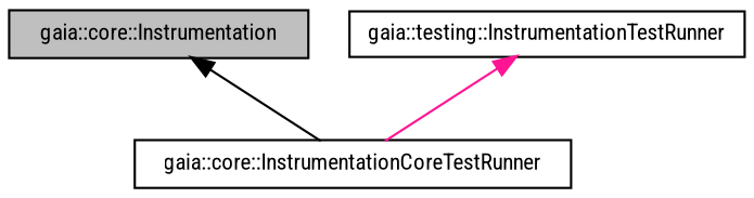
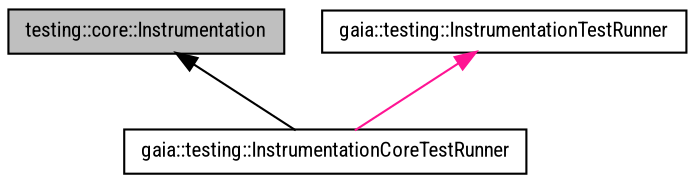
  digraph {
    fontname="Roboto Condensed"
    node [color=black fillcolor=white fontname="Roboto Condensed" fontsize=10 shape=record style=filled]
    edge [dir=back fontname="Roboto Condensed" fontsize=10 labelfontname=Helvetica labelfontsize=10 style=solid]
-   n1 [fillcolor=grey75 fontcolor=black height=0.2 label="gaia::core::Instrumentation" width=0.4]
-   n2 [height=0.2 label="gaia::core::InstrumentationCoreTestRunner" width=0.4]
+   n1 [fillcolor=grey75 fontcolor=black height=0.2 label="testing::core::Instrumentation" width=0.4]
+   n2 [height=0.2 label="gaia::testing::InstrumentationCoreTestRunner" width=0.4]
    n3 [height=0.2 label="gaia::testing::InstrumentationTestRunner" width=0.4]
    n1 -> n2 [color=black]
    n3 -> n2 [color=deeppink]
  }
